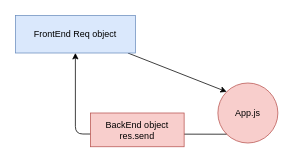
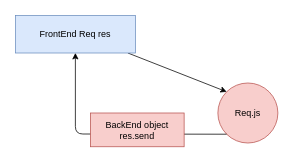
  <mxCell id="0" />
  <mxCell id="1" parent="0" />
  <mxCell id="2" value="" style="ellipse;whiteSpace=wrap;html=1;aspect=fixed;fillColor=#f8cecc;strokeColor=#b85450;" vertex="1" parent="1"><mxGeometry x="290" y="110" width="80" height="80" as="geometry" /></mxCell>
  <mxCell id="3" value="" style="endArrow=classic;html=1;entryX=0;entryY=0;entryDx=0;entryDy=0;" edge="1" parent="1" target="2"><mxGeometry width="50" height="50" relative="1" as="geometry"><mxPoint x="170" y="70" as="sourcePoint" /><mxPoint x="390" y="130" as="targetPoint" /></mxGeometry></mxCell>
- <mxCell id="4" value="FrontEnd Req object" style="text;html=1;strokeColor=#6c8ebf;align=center;verticalAlign=middle;whiteSpace=wrap;rounded=0;fillColor=#dae8fc;" vertex="1" parent="1"><mxGeometry x="20" y="20" width="160" height="50" as="geometry" /></mxCell>
- <mxCell id="5" value="App.js" style="text;html=1;strokeColor=none;fillColor=none;align=center;verticalAlign=middle;whiteSpace=wrap;rounded=0;" vertex="1" parent="1"><mxGeometry x="310" y="140" width="40" height="20" as="geometry" /></mxCell>
+ <mxCell id="4" value="FrontEnd Req res" style="text;html=1;strokeColor=#6c8ebf;align=center;verticalAlign=middle;whiteSpace=wrap;rounded=0;fillColor=#dae8fc;" vertex="1" parent="1"><mxGeometry x="20" y="20" width="160" height="50" as="geometry" /></mxCell>
+ <mxCell id="5" value="Req.js" style="text;html=1;strokeColor=none;fillColor=none;align=center;verticalAlign=middle;whiteSpace=wrap;rounded=0;" vertex="1" parent="1"><mxGeometry x="310" y="140" width="40" height="20" as="geometry" /></mxCell>
  <mxCell id="6" value="" style="endArrow=classic;html=1;entryX=0.5;entryY=1;entryDx=0;entryDy=0;exitX=0;exitY=1;exitDx=0;exitDy=0;" edge="1" parent="1" source="2" target="4"><mxGeometry width="50" height="50" relative="1" as="geometry"><mxPoint x="340" y="260" as="sourcePoint" /><mxPoint x="390" y="210" as="targetPoint" /><Array as="points"><mxPoint x="100" y="178" /></Array></mxGeometry></mxCell>
  <mxCell id="7" value="BackEnd object res.send" style="text;html=1;strokeColor=#b85450;fillColor=#f8cecc;align=center;verticalAlign=middle;whiteSpace=wrap;rounded=0;" vertex="1" parent="1"><mxGeometry x="120" y="150" width="125" height="45" as="geometry" /></mxCell>
